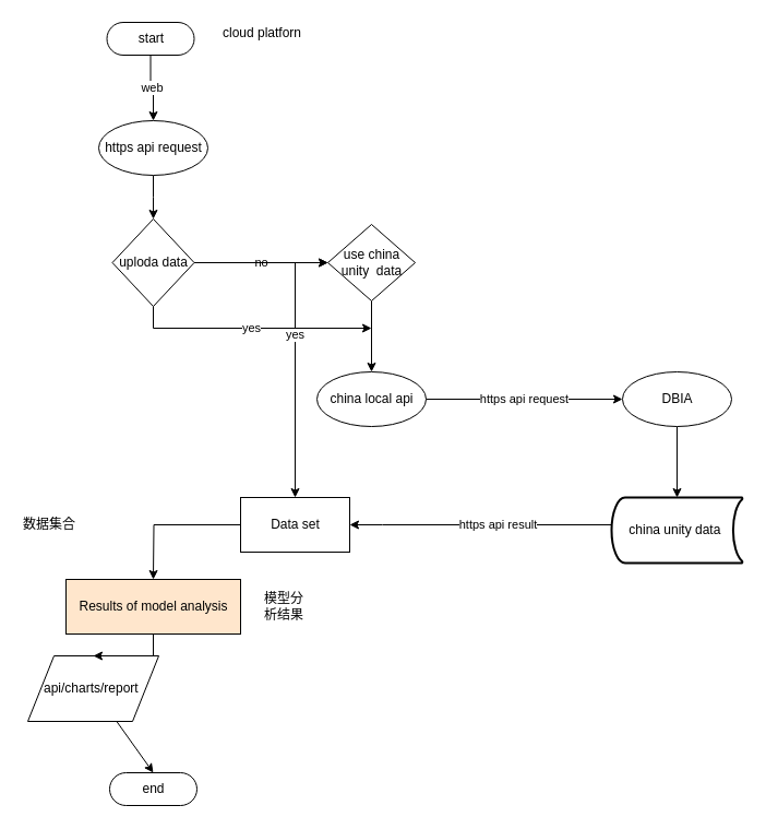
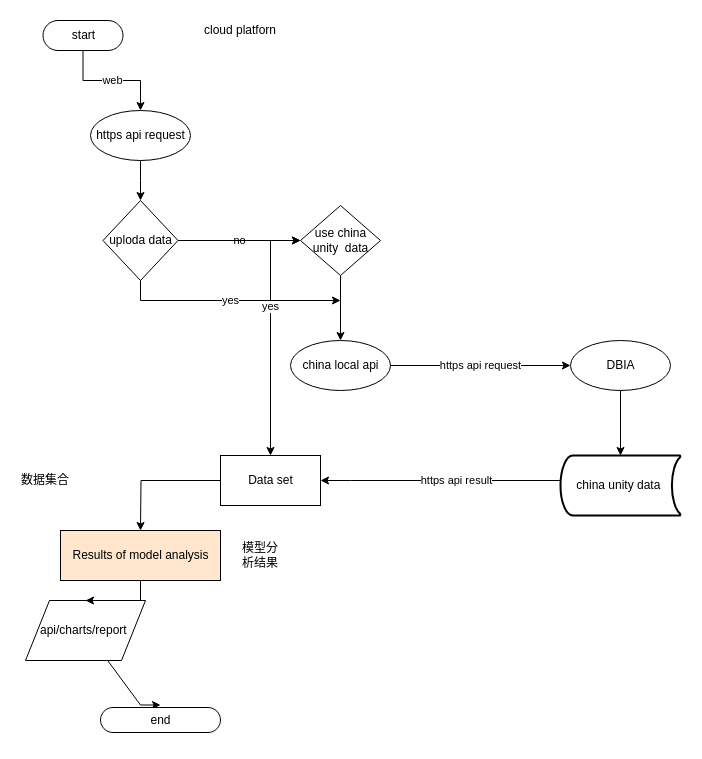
  <mxCell id="0" />
  <mxCell id="1" parent="0" />
  <mxCell id="2" value="web" style="edgeStyle=orthogonalEdgeStyle;rounded=0;orthogonalLoop=1;jettySize=auto;html=1;entryX=0.5;entryY=0;entryDx=0;entryDy=0;" parent="1" source="3" edge="1" target="5"><mxGeometry relative="1" as="geometry"><mxPoint x="140" y="70" as="targetPoint" /></mxGeometry></mxCell>
- <mxCell id="3" value="start" style="html=1;dashed=0;whitespace=wrap;shape=mxgraph.dfd.start" parent="1" vertex="1"><mxGeometry x="97.5" y="20" width="80" height="30" as="geometry" /></mxCell>
+ <mxCell id="3" value="start" style="html=1;dashed=0;whitespace=wrap;shape=mxgraph.dfd.start" parent="1" vertex="1"><mxGeometry x="42.5" y="20" width="80" height="30" as="geometry" /></mxCell>
  <mxCell id="4" style="edgeStyle=orthogonalEdgeStyle;rounded=0;orthogonalLoop=1;jettySize=auto;html=1;" edge="1" parent="1" source="5"><mxGeometry relative="1" as="geometry"><mxPoint x="140" y="200" as="targetPoint" /></mxGeometry></mxCell>
  <mxCell id="5" value="https api request" style="shape=ellipse;html=1;dashed=0;whitespace=wrap;perimeter=ellipsePerimeter;" parent="1" vertex="1"><mxGeometry x="90" y="110" width="100" height="50" as="geometry" /></mxCell>
  <mxCell id="6" value="no" style="edgeStyle=orthogonalEdgeStyle;rounded=0;orthogonalLoop=1;jettySize=auto;html=1;" edge="1" parent="1" source="10" target="22"><mxGeometry relative="1" as="geometry"><Array as="points"><mxPoint x="200" y="240" /><mxPoint x="200" y="240" /></Array></mxGeometry></mxCell>
  <mxCell id="7" value="yes" style="edgeStyle=orthogonalEdgeStyle;rounded=0;orthogonalLoop=1;jettySize=auto;html=1;entryX=0.5;entryY=0;entryDx=0;entryDy=0;" edge="1" parent="1" source="10" target="16"><mxGeometry x="0.029" relative="1" as="geometry"><mxPoint as="offset" /></mxGeometry></mxCell>
  <mxCell id="8" value="yes" style="edgeStyle=orthogonalEdgeStyle;rounded=0;orthogonalLoop=1;jettySize=auto;html=1;" edge="1" parent="1" source="10"><mxGeometry relative="1" as="geometry"><mxPoint x="340" y="300" as="targetPoint" /><Array as="points"><mxPoint x="140" y="300" /></Array></mxGeometry></mxCell>
  <mxCell id="9" value="" style="edgeStyle=orthogonalEdgeStyle;rounded=0;orthogonalLoop=1;jettySize=auto;html=1;" edge="1" parent="1" source="10" target="22"><mxGeometry relative="1" as="geometry" /></mxCell>
  <mxCell id="10" value="uploda data" style="shape=rhombus;html=1;dashed=0;whitespace=wrap;perimeter=rhombusPerimeter;direction=south;" parent="1" vertex="1"><mxGeometry x="102.5" y="200" width="75" height="80" as="geometry" /></mxCell>
  <mxCell id="11" style="edgeStyle=orthogonalEdgeStyle;rounded=0;orthogonalLoop=1;jettySize=auto;html=1;entryX=0.5;entryY=0;entryDx=0;entryDy=0;entryPerimeter=0;" edge="1" parent="1" source="12" target="14"><mxGeometry relative="1" as="geometry" /></mxCell>
  <mxCell id="12" value="DBIA" style="shape=ellipse;html=1;dashed=0;whitespace=wrap;perimeter=ellipsePerimeter;" parent="1" vertex="1"><mxGeometry x="570" y="340" width="100" height="50" as="geometry" /></mxCell>
  <mxCell id="13" value="https api result" style="edgeStyle=orthogonalEdgeStyle;rounded=0;orthogonalLoop=1;jettySize=auto;html=1;" edge="1" parent="1" source="14" target="16"><mxGeometry x="0.03" y="-20" relative="1" as="geometry"><Array as="points"><mxPoint x="350" y="480" /><mxPoint x="350" y="480" /></Array><mxPoint x="20" y="20" as="offset" /></mxGeometry></mxCell>
  <mxCell id="14" value="china unity data&amp;nbsp;" style="strokeWidth=2;html=1;shape=mxgraph.flowchart.stored_data;whiteSpace=wrap;" parent="1" vertex="1"><mxGeometry x="560" y="455" width="120" height="60" as="geometry" /></mxCell>
  <mxCell id="15" value="" style="edgeStyle=orthogonalEdgeStyle;rounded=0;orthogonalLoop=1;jettySize=auto;html=1;" edge="1" parent="1" source="16"><mxGeometry relative="1" as="geometry"><mxPoint x="140" y="530" as="targetPoint" /></mxGeometry></mxCell>
  <mxCell id="16" value="Data set" style="html=1;dashed=0;whitespace=wrap;" parent="1" vertex="1"><mxGeometry x="220" y="455" width="100" height="50" as="geometry" /></mxCell>
  <mxCell id="17" style="edgeStyle=orthogonalEdgeStyle;rounded=0;orthogonalLoop=1;jettySize=auto;html=1;entryX=0.5;entryY=0.5;entryDx=0;entryDy=-15;entryPerimeter=0;" parent="1" source="18" target="19" edge="1"><mxGeometry relative="1" as="geometry"><mxPoint x="140" y="550" as="targetPoint" /><Array as="points"><mxPoint x="140" y="660" /></Array></mxGeometry></mxCell>
  <mxCell id="18" value="api/charts/report&amp;nbsp;" style="shape=parallelogram;perimeter=parallelogramPerimeter;whiteSpace=wrap;html=1;dashed=0;" parent="1" vertex="1"><mxGeometry x="25" y="600" width="120" height="60" as="geometry" /></mxCell>
- <mxCell id="19" value="end" style="html=1;dashed=0;whitespace=wrap;shape=mxgraph.dfd.start" parent="1" vertex="1"><mxGeometry x="100" y="707" width="80" height="30" as="geometry" /></mxCell>
+ <mxCell id="19" value="end" style="html=1;dashed=0;whitespace=wrap;shape=mxgraph.dfd.start" parent="1" vertex="1"><mxGeometry x="100" y="707" width="120" height="25" as="geometry" /></mxCell>
  <mxCell id="20" value="cloud platforn" style="text;html=1;strokeColor=none;fillColor=none;align=center;verticalAlign=middle;whiteSpace=wrap;rounded=0;" vertex="1" parent="1"><mxGeometry x="200" y="20" width="80" height="20" as="geometry" /></mxCell>
  <mxCell id="21" style="edgeStyle=orthogonalEdgeStyle;rounded=0;orthogonalLoop=1;jettySize=auto;html=1;exitX=0.5;exitY=1;exitDx=0;exitDy=0;entryX=0.5;entryY=0;entryDx=0;entryDy=0;" edge="1" parent="1" source="22" target="24"><mxGeometry relative="1" as="geometry"><mxPoint x="340" y="330" as="targetPoint" /></mxGeometry></mxCell>
  <mxCell id="22" value="use china&lt;br&gt;unity&amp;nbsp; data" style="shape=rhombus;html=1;dashed=0;whitespace=wrap;perimeter=rhombusPerimeter;" vertex="1" parent="1"><mxGeometry x="300" y="205" width="80" height="70" as="geometry" /></mxCell>
  <mxCell id="23" value="https api request" style="edgeStyle=orthogonalEdgeStyle;rounded=0;orthogonalLoop=1;jettySize=auto;html=1;entryX=0;entryY=0.5;entryDx=0;entryDy=0;" edge="1" parent="1" source="24" target="12"><mxGeometry relative="1" as="geometry"><mxPoint x="510" y="365" as="targetPoint" /></mxGeometry></mxCell>
  <mxCell id="24" value="china local api" style="shape=ellipse;html=1;dashed=0;whitespace=wrap;perimeter=ellipsePerimeter;" vertex="1" parent="1"><mxGeometry x="290" y="340" width="100" height="50" as="geometry" /></mxCell>
  <mxCell id="25" style="edgeStyle=orthogonalEdgeStyle;rounded=0;orthogonalLoop=1;jettySize=auto;html=1;exitX=0.5;exitY=1;exitDx=0;exitDy=0;entryX=0.5;entryY=0;entryDx=0;entryDy=0;" edge="1" parent="1" source="26" target="18"><mxGeometry relative="1" as="geometry" /></mxCell>
  <mxCell id="26" value="Results of model analysis" style="html=1;dashed=0;whitespace=wrap;fillColor=#ffe6cc;" vertex="1" parent="1"><mxGeometry x="60" y="530" width="160" height="50" as="geometry" /></mxCell>
  <mxCell id="27" value="模型分析结果" style="text;html=1;strokeColor=none;fillColor=none;align=center;verticalAlign=middle;whiteSpace=wrap;rounded=0;" vertex="1" parent="1"><mxGeometry x="240" y="545" width="40" height="20" as="geometry" /></mxCell>
  <mxCell id="28" value="数据集合" style="text;html=1;strokeColor=none;fillColor=none;align=center;verticalAlign=middle;whiteSpace=wrap;rounded=0;" vertex="1" parent="1"><mxGeometry x="20" y="470" width="50" height="20" as="geometry" /></mxCell>
